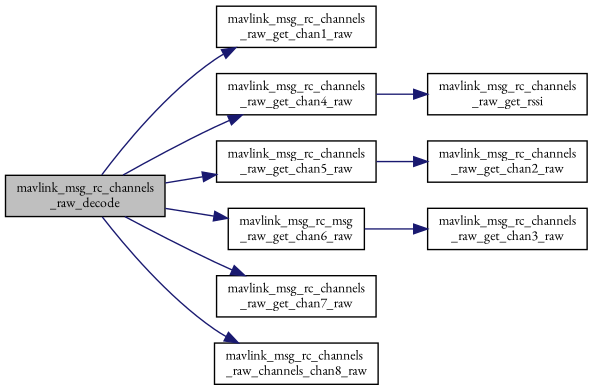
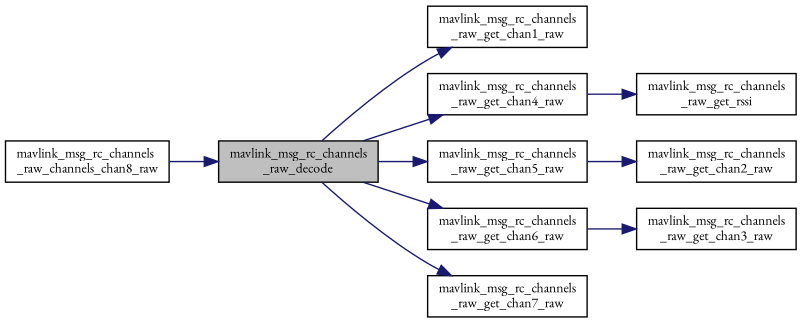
  digraph {
    fontname="EB Garamond"
    rankdir=LR
    node [color=black fillcolor=white fontname="EB Garamond" fontsize=10 shape=record style=filled]
    edge [color=midnightblue fontname="EB Garamond" fontsize=10 labelfontname=Helvetica labelfontsize=10 style=solid]
    n1 [fillcolor=grey75 fontcolor=black height=0.2 label="mavlink_msg_rc_channels\l_raw_decode" width=0.4]
    n2 [height=0.2 label="mavlink_msg_rc_channels\l_raw_get_chan1_raw" width=0.4]
    n3 [height=0.2 label="mavlink_msg_rc_channels\l_raw_get_chan4_raw" width=0.4]
    n4 [height=0.2 label="mavlink_msg_rc_channels\l_raw_get_chan5_raw" width=0.4]
-   n5 [height=0.2 label="mavlink_msg_rc_msg\l_raw_get_chan6_raw" width=0.4]
+   n5 [height=0.2 label="mavlink_msg_rc_channels\l_raw_get_chan6_raw" width=0.4]
    n6 [height=0.2 label="mavlink_msg_rc_channels\l_raw_get_chan7_raw" width=0.4]
    n7 [height=0.2 label="mavlink_msg_rc_channels\l_raw_channels_chan8_raw" width=0.4]
    n8 [height=0.2 label="mavlink_msg_rc_channels\l_raw_get_chan2_raw" width=0.4]
    n9 [height=0.2 label="mavlink_msg_rc_channels\l_raw_get_chan3_raw" width=0.4]
    n10 [height=0.2 label="mavlink_msg_rc_channels\l_raw_get_rssi" width=0.4]
    n1 -> n2
    n1 -> n3
    n1 -> n4
    n1 -> n5
    n1 -> n6
-   n1 -> n7
+   n7 -> n1
    n3 -> n10
    n4 -> n8
    n5 -> n9
  }
